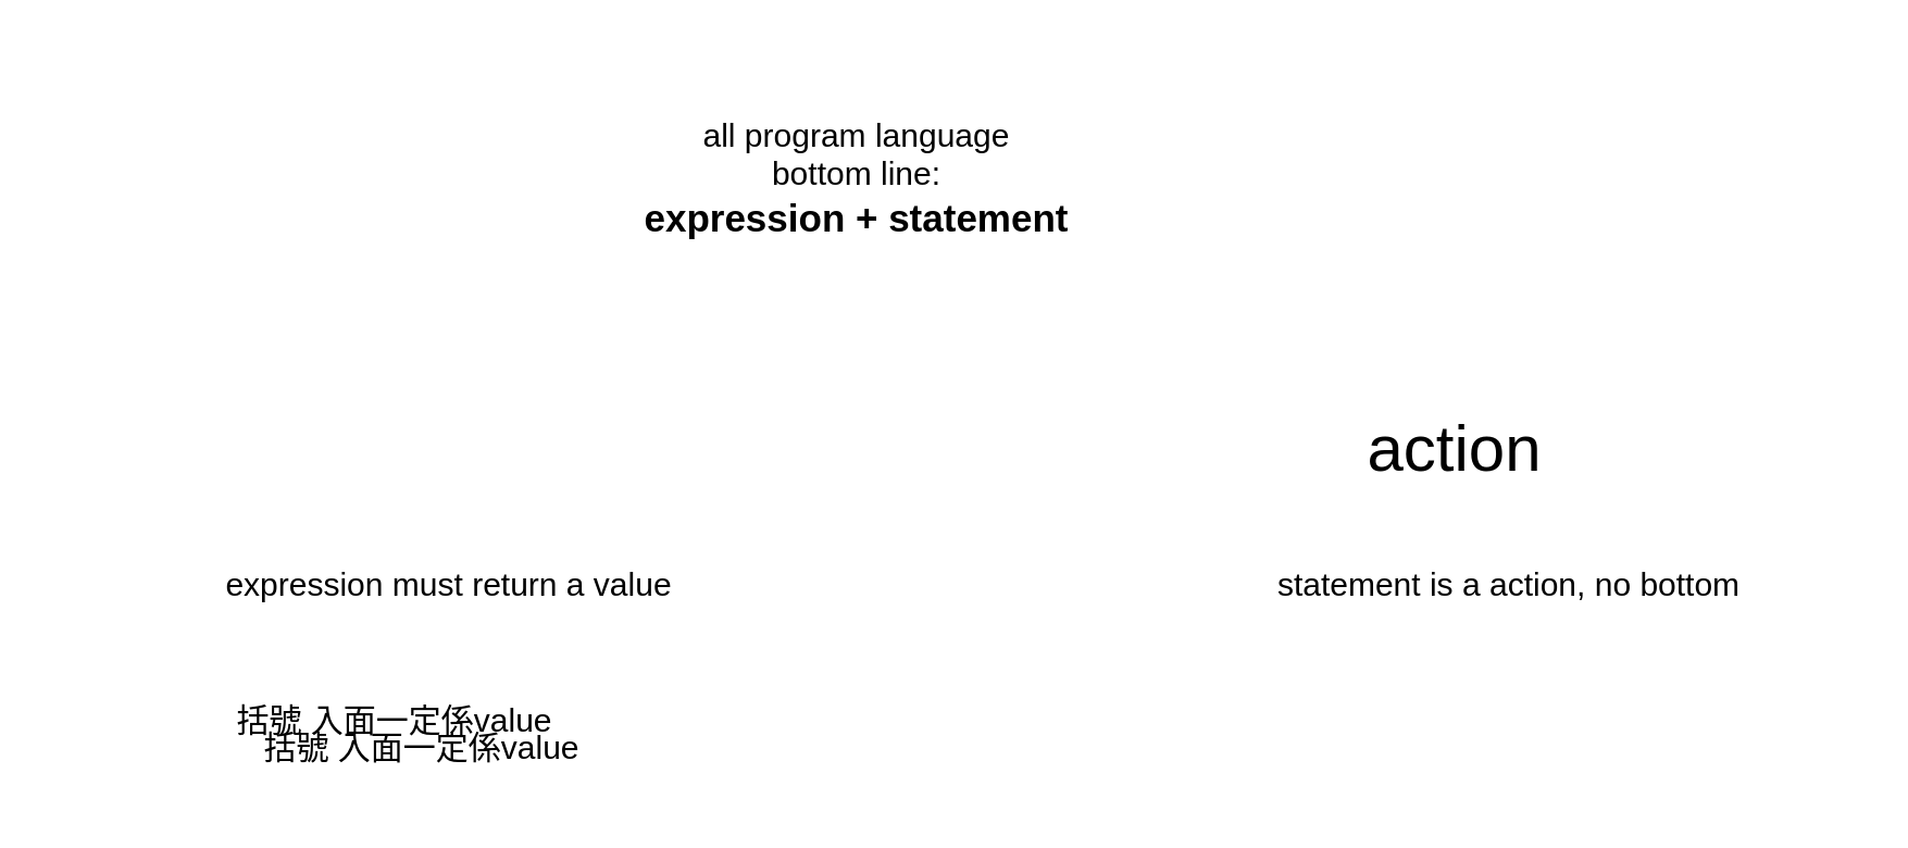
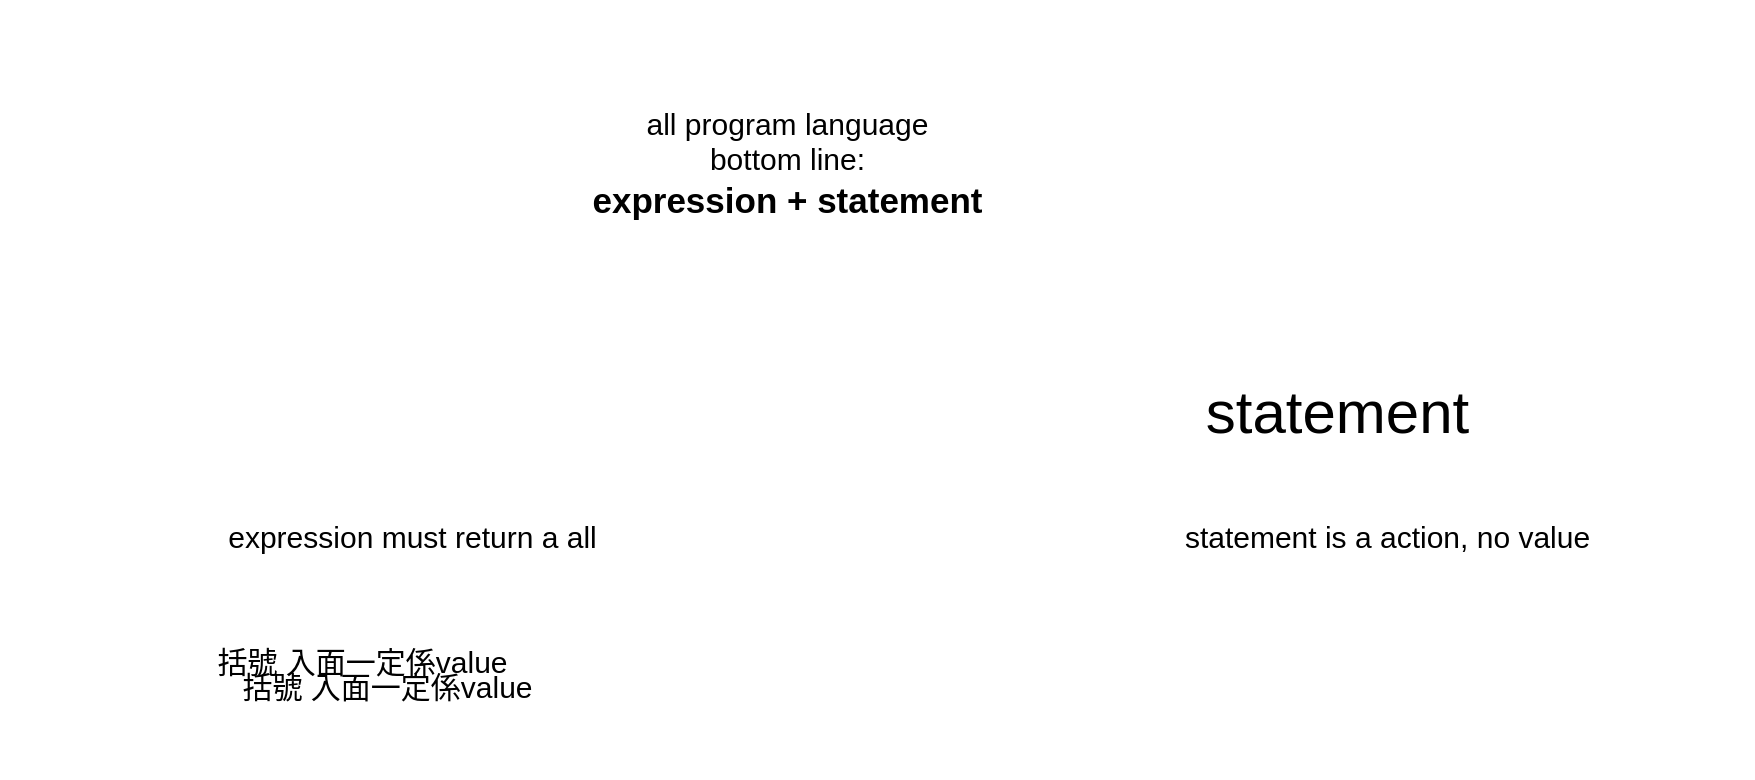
  <mxCell id="0" />
  <mxCell id="1" parent="0" />
  <mxCell id="2" value="all program language&lt;div&gt;bottom line:&lt;/div&gt;&lt;div&gt;&lt;b&gt;&lt;font style=&quot;font-size: 14px;&quot;&gt;expression + statement&lt;/font&gt;&lt;/b&gt;&lt;/div&gt;" style="text;html=1;align=center;verticalAlign=middle;whiteSpace=wrap;rounded=0;" vertex="1" parent="1"><mxGeometry x="100" y="20" width="430" height="90" as="geometry" /></mxCell>
- <mxCell id="3" value="expression must return a value" style="text;html=1;align=center;verticalAlign=middle;whiteSpace=wrap;rounded=0;" vertex="1" parent="1"><mxGeometry x="40" y="200" width="250" height="30" as="geometry" /></mxCell>
- <mxCell id="4" value="&lt;font style=&quot;font-size: 24px;&quot;&gt;action&lt;/font&gt;" style="text;html=1;align=center;verticalAlign=middle;whiteSpace=wrap;rounded=0;" vertex="1" parent="1"><mxGeometry x="430" y="150" width="210" height="30" as="geometry" /></mxCell>
- <mxCell id="5" value="statement is a action, no bottom" style="text;html=1;align=center;verticalAlign=middle;whiteSpace=wrap;rounded=0;" vertex="1" parent="1"><mxGeometry x="430" y="200" width="250" height="30" as="geometry" /></mxCell>
+ <mxCell id="3" value="expression must return a all" style="text;html=1;align=center;verticalAlign=middle;whiteSpace=wrap;rounded=0;" vertex="1" parent="1"><mxGeometry x="40" y="200" width="250" height="30" as="geometry" /></mxCell>
+ <mxCell id="4" value="&lt;font style=&quot;font-size: 24px;&quot;&gt;statement&lt;/font&gt;" style="text;html=1;align=center;verticalAlign=middle;whiteSpace=wrap;rounded=0;" vertex="1" parent="1"><mxGeometry x="430" y="150" width="210" height="30" as="geometry" /></mxCell>
+ <mxCell id="5" value="statement is a action, no value" style="text;html=1;align=center;verticalAlign=middle;whiteSpace=wrap;rounded=0;" vertex="1" parent="1"><mxGeometry x="430" y="200" width="250" height="30" as="geometry" /></mxCell>
  <mxCell id="6" value="括號 入面一定係value" style="text;html=1;align=center;verticalAlign=middle;whiteSpace=wrap;rounded=0;" vertex="1" parent="1"><mxGeometry x="20" y="250" width="250" height="30" as="geometry" /></mxCell>
  <mxCell id="7" value="括號 入面一定係value" style="text;html=1;align=center;verticalAlign=middle;whiteSpace=wrap;rounded=0;" vertex="1" parent="1"><mxGeometry x="30" y="260" width="250" height="30" as="geometry" /></mxCell>
